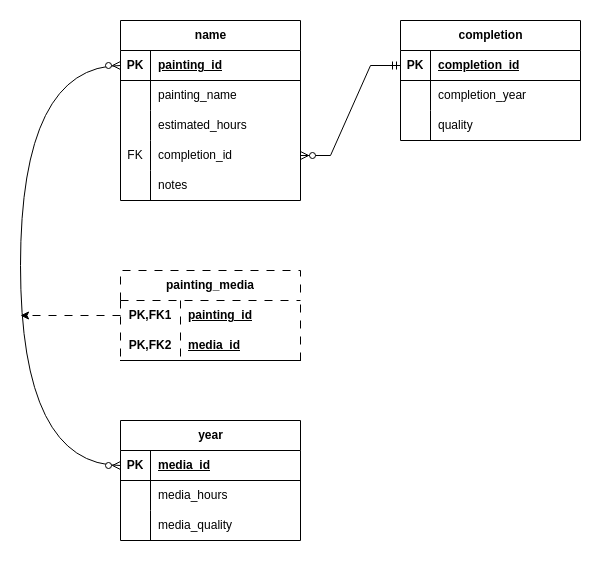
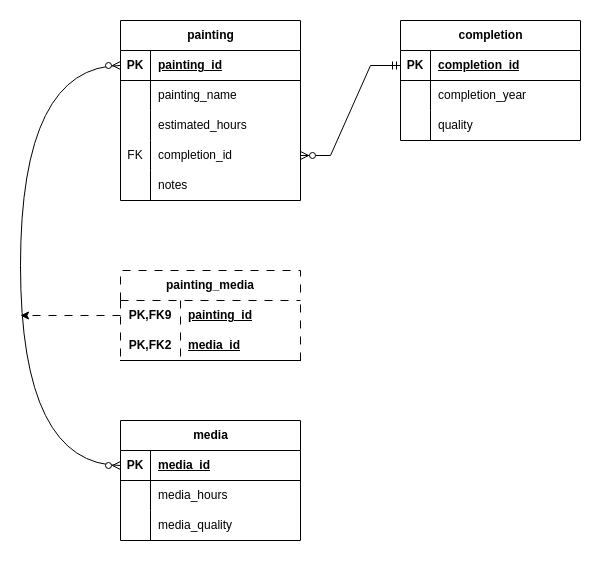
  <mxCell id="0" />
  <mxCell id="1" parent="0" />
- <mxCell id="2" value="year" style="shape=table;startSize=30;container=1;collapsible=1;childLayout=tableLayout;fixedRows=1;rowLines=0;fontStyle=1;align=center;resizeLast=1;html=1;" parent="1" vertex="1"><mxGeometry x="120" y="420" width="180" height="120" as="geometry" /></mxCell>
+ <mxCell id="2" value="media" style="shape=table;startSize=30;container=1;collapsible=1;childLayout=tableLayout;fixedRows=1;rowLines=0;fontStyle=1;align=center;resizeLast=1;html=1;" parent="1" vertex="1"><mxGeometry x="120" y="420" width="180" height="120" as="geometry" /></mxCell>
  <mxCell id="3" value="" style="shape=tableRow;horizontal=0;startSize=0;swimlaneHead=0;swimlaneBody=0;fillColor=none;collapsible=0;dropTarget=0;points=[[0,0.5],[1,0.5]];portConstraint=eastwest;top=0;left=0;right=0;bottom=1;" parent="2" vertex="1"><mxGeometry y="30" width="180" height="30" as="geometry" /></mxCell>
  <mxCell id="4" value="PK" style="shape=partialRectangle;connectable=0;fillColor=none;top=0;left=0;bottom=0;right=0;fontStyle=1;overflow=hidden;whiteSpace=wrap;html=1;" parent="3" vertex="1"><mxGeometry width="30" height="30" as="geometry"><mxRectangle width="30" height="30" as="alternateBounds" /></mxGeometry></mxCell>
  <mxCell id="5" value="media_id" style="shape=partialRectangle;connectable=0;fillColor=none;top=0;left=0;bottom=0;right=0;align=left;spacingLeft=6;fontStyle=5;overflow=hidden;whiteSpace=wrap;html=1;" parent="3" vertex="1"><mxGeometry x="30" width="150" height="30" as="geometry"><mxRectangle width="150" height="30" as="alternateBounds" /></mxGeometry></mxCell>
  <mxCell id="6" value="" style="shape=tableRow;horizontal=0;startSize=0;swimlaneHead=0;swimlaneBody=0;fillColor=none;collapsible=0;dropTarget=0;points=[[0,0.5],[1,0.5]];portConstraint=eastwest;top=0;left=0;right=0;bottom=0;" parent="2" vertex="1"><mxGeometry y="60" width="180" height="30" as="geometry" /></mxCell>
  <mxCell id="7" value="" style="shape=partialRectangle;connectable=0;fillColor=none;top=0;left=0;bottom=0;right=0;editable=1;overflow=hidden;whiteSpace=wrap;html=1;" parent="6" vertex="1"><mxGeometry width="30" height="30" as="geometry"><mxRectangle width="30" height="30" as="alternateBounds" /></mxGeometry></mxCell>
  <mxCell id="8" value="media_hours" style="shape=partialRectangle;connectable=0;fillColor=none;top=0;left=0;bottom=0;right=0;align=left;spacingLeft=6;overflow=hidden;whiteSpace=wrap;html=1;" parent="6" vertex="1"><mxGeometry x="30" width="150" height="30" as="geometry"><mxRectangle width="150" height="30" as="alternateBounds" /></mxGeometry></mxCell>
  <mxCell id="9" value="" style="shape=tableRow;horizontal=0;startSize=0;swimlaneHead=0;swimlaneBody=0;fillColor=none;collapsible=0;dropTarget=0;points=[[0,0.5],[1,0.5]];portConstraint=eastwest;top=0;left=0;right=0;bottom=0;" parent="2" vertex="1"><mxGeometry y="90" width="180" height="30" as="geometry" /></mxCell>
  <mxCell id="10" value="" style="shape=partialRectangle;connectable=0;fillColor=none;top=0;left=0;bottom=0;right=0;editable=1;overflow=hidden;whiteSpace=wrap;html=1;" parent="9" vertex="1"><mxGeometry width="30" height="30" as="geometry"><mxRectangle width="30" height="30" as="alternateBounds" /></mxGeometry></mxCell>
  <mxCell id="11" value="media_quality" style="shape=partialRectangle;connectable=0;fillColor=none;top=0;left=0;bottom=0;right=0;align=left;spacingLeft=6;overflow=hidden;whiteSpace=wrap;html=1;" parent="9" vertex="1"><mxGeometry x="30" width="150" height="30" as="geometry"><mxRectangle width="150" height="30" as="alternateBounds" /></mxGeometry></mxCell>
- <mxCell id="12" value="name" style="shape=table;startSize=30;container=1;collapsible=1;childLayout=tableLayout;fixedRows=1;rowLines=0;fontStyle=1;align=center;resizeLast=1;html=1;" parent="1" vertex="1"><mxGeometry x="120" y="20" width="180" height="180" as="geometry" /></mxCell>
+ <mxCell id="12" value="painting" style="shape=table;startSize=30;container=1;collapsible=1;childLayout=tableLayout;fixedRows=1;rowLines=0;fontStyle=1;align=center;resizeLast=1;html=1;" parent="1" vertex="1"><mxGeometry x="120" y="20" width="180" height="180" as="geometry" /></mxCell>
  <mxCell id="13" value="" style="shape=tableRow;horizontal=0;startSize=0;swimlaneHead=0;swimlaneBody=0;fillColor=none;collapsible=0;dropTarget=0;points=[[0,0.5],[1,0.5]];portConstraint=eastwest;top=0;left=0;right=0;bottom=1;" parent="12" vertex="1"><mxGeometry y="30" width="180" height="30" as="geometry" /></mxCell>
  <mxCell id="14" value="PK" style="shape=partialRectangle;connectable=0;fillColor=none;top=0;left=0;bottom=0;right=0;fontStyle=1;overflow=hidden;whiteSpace=wrap;html=1;" parent="13" vertex="1"><mxGeometry width="30" height="30" as="geometry"><mxRectangle width="30" height="30" as="alternateBounds" /></mxGeometry></mxCell>
  <mxCell id="15" value="painting_id" style="shape=partialRectangle;connectable=0;fillColor=none;top=0;left=0;bottom=0;right=0;align=left;spacingLeft=6;fontStyle=5;overflow=hidden;whiteSpace=wrap;html=1;" parent="13" vertex="1"><mxGeometry x="30" width="150" height="30" as="geometry"><mxRectangle width="150" height="30" as="alternateBounds" /></mxGeometry></mxCell>
  <mxCell id="16" value="" style="shape=tableRow;horizontal=0;startSize=0;swimlaneHead=0;swimlaneBody=0;fillColor=none;collapsible=0;dropTarget=0;points=[[0,0.5],[1,0.5]];portConstraint=eastwest;top=0;left=0;right=0;bottom=0;" parent="12" vertex="1"><mxGeometry y="60" width="180" height="30" as="geometry" /></mxCell>
  <mxCell id="17" value="" style="shape=partialRectangle;connectable=0;fillColor=none;top=0;left=0;bottom=0;right=0;editable=1;overflow=hidden;whiteSpace=wrap;html=1;" parent="16" vertex="1"><mxGeometry width="30" height="30" as="geometry"><mxRectangle width="30" height="30" as="alternateBounds" /></mxGeometry></mxCell>
  <mxCell id="18" value="painting_name" style="shape=partialRectangle;connectable=0;fillColor=none;top=0;left=0;bottom=0;right=0;align=left;spacingLeft=6;overflow=hidden;whiteSpace=wrap;html=1;" parent="16" vertex="1"><mxGeometry x="30" width="150" height="30" as="geometry"><mxRectangle width="150" height="30" as="alternateBounds" /></mxGeometry></mxCell>
  <mxCell id="19" value="" style="shape=tableRow;horizontal=0;startSize=0;swimlaneHead=0;swimlaneBody=0;fillColor=none;collapsible=0;dropTarget=0;points=[[0,0.5],[1,0.5]];portConstraint=eastwest;top=0;left=0;right=0;bottom=0;" parent="12" vertex="1"><mxGeometry y="90" width="180" height="30" as="geometry" /></mxCell>
  <mxCell id="20" value="" style="shape=partialRectangle;connectable=0;fillColor=none;top=0;left=0;bottom=0;right=0;editable=1;overflow=hidden;whiteSpace=wrap;html=1;" parent="19" vertex="1"><mxGeometry width="30" height="30" as="geometry"><mxRectangle width="30" height="30" as="alternateBounds" /></mxGeometry></mxCell>
  <mxCell id="21" value="estimated_hours" style="shape=partialRectangle;connectable=0;fillColor=none;top=0;left=0;bottom=0;right=0;align=left;spacingLeft=6;overflow=hidden;whiteSpace=wrap;html=1;" parent="19" vertex="1"><mxGeometry x="30" width="150" height="30" as="geometry"><mxRectangle width="150" height="30" as="alternateBounds" /></mxGeometry></mxCell>
  <mxCell id="22" value="" style="shape=tableRow;horizontal=0;startSize=0;swimlaneHead=0;swimlaneBody=0;fillColor=none;collapsible=0;dropTarget=0;points=[[0,0.5],[1,0.5]];portConstraint=eastwest;top=0;left=0;right=0;bottom=0;" parent="12" vertex="1"><mxGeometry y="120" width="180" height="30" as="geometry" /></mxCell>
  <mxCell id="23" value="FK" style="shape=partialRectangle;connectable=0;fillColor=none;top=0;left=0;bottom=0;right=0;editable=1;overflow=hidden;whiteSpace=wrap;html=1;" parent="22" vertex="1"><mxGeometry width="30" height="30" as="geometry"><mxRectangle width="30" height="30" as="alternateBounds" /></mxGeometry></mxCell>
  <mxCell id="24" value="completion_id" style="shape=partialRectangle;connectable=0;fillColor=none;top=0;left=0;bottom=0;right=0;align=left;spacingLeft=6;overflow=hidden;whiteSpace=wrap;html=1;" parent="22" vertex="1"><mxGeometry x="30" width="150" height="30" as="geometry"><mxRectangle width="150" height="30" as="alternateBounds" /></mxGeometry></mxCell>
  <mxCell id="25" style="shape=tableRow;horizontal=0;startSize=0;swimlaneHead=0;swimlaneBody=0;fillColor=none;collapsible=0;dropTarget=0;points=[[0,0.5],[1,0.5]];portConstraint=eastwest;top=0;left=0;right=0;bottom=0;" parent="12" vertex="1"><mxGeometry y="150" width="180" height="30" as="geometry" /></mxCell>
  <mxCell id="26" style="shape=partialRectangle;connectable=0;fillColor=none;top=0;left=0;bottom=0;right=0;editable=1;overflow=hidden;whiteSpace=wrap;html=1;" parent="25" vertex="1"><mxGeometry width="30" height="30" as="geometry"><mxRectangle width="30" height="30" as="alternateBounds" /></mxGeometry></mxCell>
  <mxCell id="27" value="notes" style="shape=partialRectangle;connectable=0;fillColor=none;top=0;left=0;bottom=0;right=0;align=left;spacingLeft=6;overflow=hidden;whiteSpace=wrap;html=1;" parent="25" vertex="1"><mxGeometry x="30" width="150" height="30" as="geometry"><mxRectangle width="150" height="30" as="alternateBounds" /></mxGeometry></mxCell>
  <mxCell id="28" value="completion" style="shape=table;startSize=30;container=1;collapsible=1;childLayout=tableLayout;fixedRows=1;rowLines=0;fontStyle=1;align=center;resizeLast=1;html=1;" parent="1" vertex="1"><mxGeometry x="400" y="20" width="180" height="120" as="geometry" /></mxCell>
  <mxCell id="29" value="" style="shape=tableRow;horizontal=0;startSize=0;swimlaneHead=0;swimlaneBody=0;fillColor=none;collapsible=0;dropTarget=0;points=[[0,0.5],[1,0.5]];portConstraint=eastwest;top=0;left=0;right=0;bottom=1;" parent="28" vertex="1"><mxGeometry y="30" width="180" height="30" as="geometry" /></mxCell>
  <mxCell id="30" value="PK" style="shape=partialRectangle;connectable=0;fillColor=none;top=0;left=0;bottom=0;right=0;fontStyle=1;overflow=hidden;whiteSpace=wrap;html=1;" parent="29" vertex="1"><mxGeometry width="30" height="30" as="geometry"><mxRectangle width="30" height="30" as="alternateBounds" /></mxGeometry></mxCell>
  <mxCell id="31" value="completion_id" style="shape=partialRectangle;connectable=0;fillColor=none;top=0;left=0;bottom=0;right=0;align=left;spacingLeft=6;fontStyle=5;overflow=hidden;whiteSpace=wrap;html=1;" parent="29" vertex="1"><mxGeometry x="30" width="150" height="30" as="geometry"><mxRectangle width="150" height="30" as="alternateBounds" /></mxGeometry></mxCell>
  <mxCell id="32" value="" style="shape=tableRow;horizontal=0;startSize=0;swimlaneHead=0;swimlaneBody=0;fillColor=none;collapsible=0;dropTarget=0;points=[[0,0.5],[1,0.5]];portConstraint=eastwest;top=0;left=0;right=0;bottom=0;" parent="28" vertex="1"><mxGeometry y="60" width="180" height="30" as="geometry" /></mxCell>
  <mxCell id="33" value="" style="shape=partialRectangle;connectable=0;fillColor=none;top=0;left=0;bottom=0;right=0;editable=1;overflow=hidden;whiteSpace=wrap;html=1;" parent="32" vertex="1"><mxGeometry width="30" height="30" as="geometry"><mxRectangle width="30" height="30" as="alternateBounds" /></mxGeometry></mxCell>
  <mxCell id="34" value="completion_year" style="shape=partialRectangle;connectable=0;fillColor=none;top=0;left=0;bottom=0;right=0;align=left;spacingLeft=6;overflow=hidden;whiteSpace=wrap;html=1;" parent="32" vertex="1"><mxGeometry x="30" width="150" height="30" as="geometry"><mxRectangle width="150" height="30" as="alternateBounds" /></mxGeometry></mxCell>
  <mxCell id="35" style="shape=tableRow;horizontal=0;startSize=0;swimlaneHead=0;swimlaneBody=0;fillColor=none;collapsible=0;dropTarget=0;points=[[0,0.5],[1,0.5]];portConstraint=eastwest;top=0;left=0;right=0;bottom=0;" parent="28" vertex="1"><mxGeometry y="90" width="180" height="30" as="geometry" /></mxCell>
  <mxCell id="36" style="shape=partialRectangle;connectable=0;fillColor=none;top=0;left=0;bottom=0;right=0;editable=1;overflow=hidden;whiteSpace=wrap;html=1;" parent="35" vertex="1"><mxGeometry width="30" height="30" as="geometry"><mxRectangle width="30" height="30" as="alternateBounds" /></mxGeometry></mxCell>
  <mxCell id="37" value="quality" style="shape=partialRectangle;connectable=0;fillColor=none;top=0;left=0;bottom=0;right=0;align=left;spacingLeft=6;overflow=hidden;whiteSpace=wrap;html=1;" parent="35" vertex="1"><mxGeometry x="30" width="150" height="30" as="geometry"><mxRectangle width="150" height="30" as="alternateBounds" /></mxGeometry></mxCell>
  <mxCell id="38" value="painting_media" style="shape=table;startSize=30;container=1;collapsible=1;childLayout=tableLayout;fixedRows=1;rowLines=0;fontStyle=1;align=center;resizeLast=1;html=1;whiteSpace=wrap;dashed=1;dashPattern=8 8;" parent="1" vertex="1"><mxGeometry x="120" y="270" width="180" height="90" as="geometry" /></mxCell>
  <mxCell id="39" value="" style="shape=tableRow;horizontal=0;startSize=0;swimlaneHead=0;swimlaneBody=0;fillColor=none;collapsible=0;dropTarget=0;points=[[0,0.5],[1,0.5]];portConstraint=eastwest;top=0;left=0;right=0;bottom=0;html=1;" parent="38" vertex="1"><mxGeometry y="30" width="180" height="30" as="geometry" /></mxCell>
- <mxCell id="40" value="PK,FK1" style="shape=partialRectangle;connectable=0;fillColor=none;top=0;left=0;bottom=0;right=0;fontStyle=1;overflow=hidden;html=1;whiteSpace=wrap;" parent="39" vertex="1"><mxGeometry width="60" height="30" as="geometry"><mxRectangle width="60" height="30" as="alternateBounds" /></mxGeometry></mxCell>
+ <mxCell id="40" value="PK,FK9" style="shape=partialRectangle;connectable=0;fillColor=none;top=0;left=0;bottom=0;right=0;fontStyle=1;overflow=hidden;html=1;whiteSpace=wrap;" parent="39" vertex="1"><mxGeometry width="60" height="30" as="geometry"><mxRectangle width="60" height="30" as="alternateBounds" /></mxGeometry></mxCell>
  <mxCell id="41" value="painting_id" style="shape=partialRectangle;connectable=0;fillColor=none;top=0;left=0;bottom=0;right=0;align=left;spacingLeft=6;fontStyle=5;overflow=hidden;html=1;whiteSpace=wrap;" parent="39" vertex="1"><mxGeometry x="60" width="120" height="30" as="geometry"><mxRectangle width="120" height="30" as="alternateBounds" /></mxGeometry></mxCell>
  <mxCell id="42" value="" style="shape=tableRow;horizontal=0;startSize=0;swimlaneHead=0;swimlaneBody=0;fillColor=none;collapsible=0;dropTarget=0;points=[[0,0.5],[1,0.5]];portConstraint=eastwest;top=0;left=0;right=0;bottom=1;html=1;" parent="38" vertex="1"><mxGeometry y="60" width="180" height="30" as="geometry" /></mxCell>
  <mxCell id="43" value="PK,FK2" style="shape=partialRectangle;connectable=0;fillColor=none;top=0;left=0;bottom=0;right=0;fontStyle=1;overflow=hidden;html=1;whiteSpace=wrap;" parent="42" vertex="1"><mxGeometry width="60" height="30" as="geometry"><mxRectangle width="60" height="30" as="alternateBounds" /></mxGeometry></mxCell>
  <mxCell id="44" value="media_id" style="shape=partialRectangle;connectable=0;fillColor=none;top=0;left=0;bottom=0;right=0;align=left;spacingLeft=6;fontStyle=5;overflow=hidden;html=1;whiteSpace=wrap;" parent="42" vertex="1"><mxGeometry x="60" width="120" height="30" as="geometry"><mxRectangle width="120" height="30" as="alternateBounds" /></mxGeometry></mxCell>
  <mxCell id="45" value="" style="fontSize=12;html=1;endArrow=ERzeroToMany;endFill=1;startArrow=ERzeroToMany;rounded=0;entryX=0;entryY=0.5;entryDx=0;entryDy=0;exitX=0;exitY=0.5;exitDx=0;exitDy=0;edgeStyle=orthogonalEdgeStyle;curved=1;" parent="1" source="3" target="13" edge="1"><mxGeometry width="100" height="100" relative="1" as="geometry"><mxPoint x="290" y="350" as="sourcePoint" /><mxPoint x="390" y="250" as="targetPoint" /><Array as="points"><mxPoint x="20" y="465" /><mxPoint x="20" y="65" /></Array></mxGeometry></mxCell>
  <mxCell id="46" style="edgeStyle=orthogonalEdgeStyle;rounded=0;orthogonalLoop=1;jettySize=auto;html=1;exitX=0;exitY=0.5;exitDx=0;exitDy=0;dashed=1;dashPattern=8 8;" parent="1" source="39" edge="1"><mxGeometry relative="1" as="geometry"><mxPoint x="20" y="315" as="targetPoint" /></mxGeometry></mxCell>
  <mxCell id="47" value="" style="edgeStyle=entityRelationEdgeStyle;fontSize=12;html=1;endArrow=ERzeroToMany;startArrow=ERmandOne;rounded=0;entryX=1;entryY=0.5;entryDx=0;entryDy=0;exitX=0;exitY=0.5;exitDx=0;exitDy=0;" parent="1" source="29" target="22" edge="1"><mxGeometry width="100" height="100" relative="1" as="geometry"><mxPoint x="290" y="350" as="sourcePoint" /><mxPoint x="390" y="250" as="targetPoint" /></mxGeometry></mxCell>
